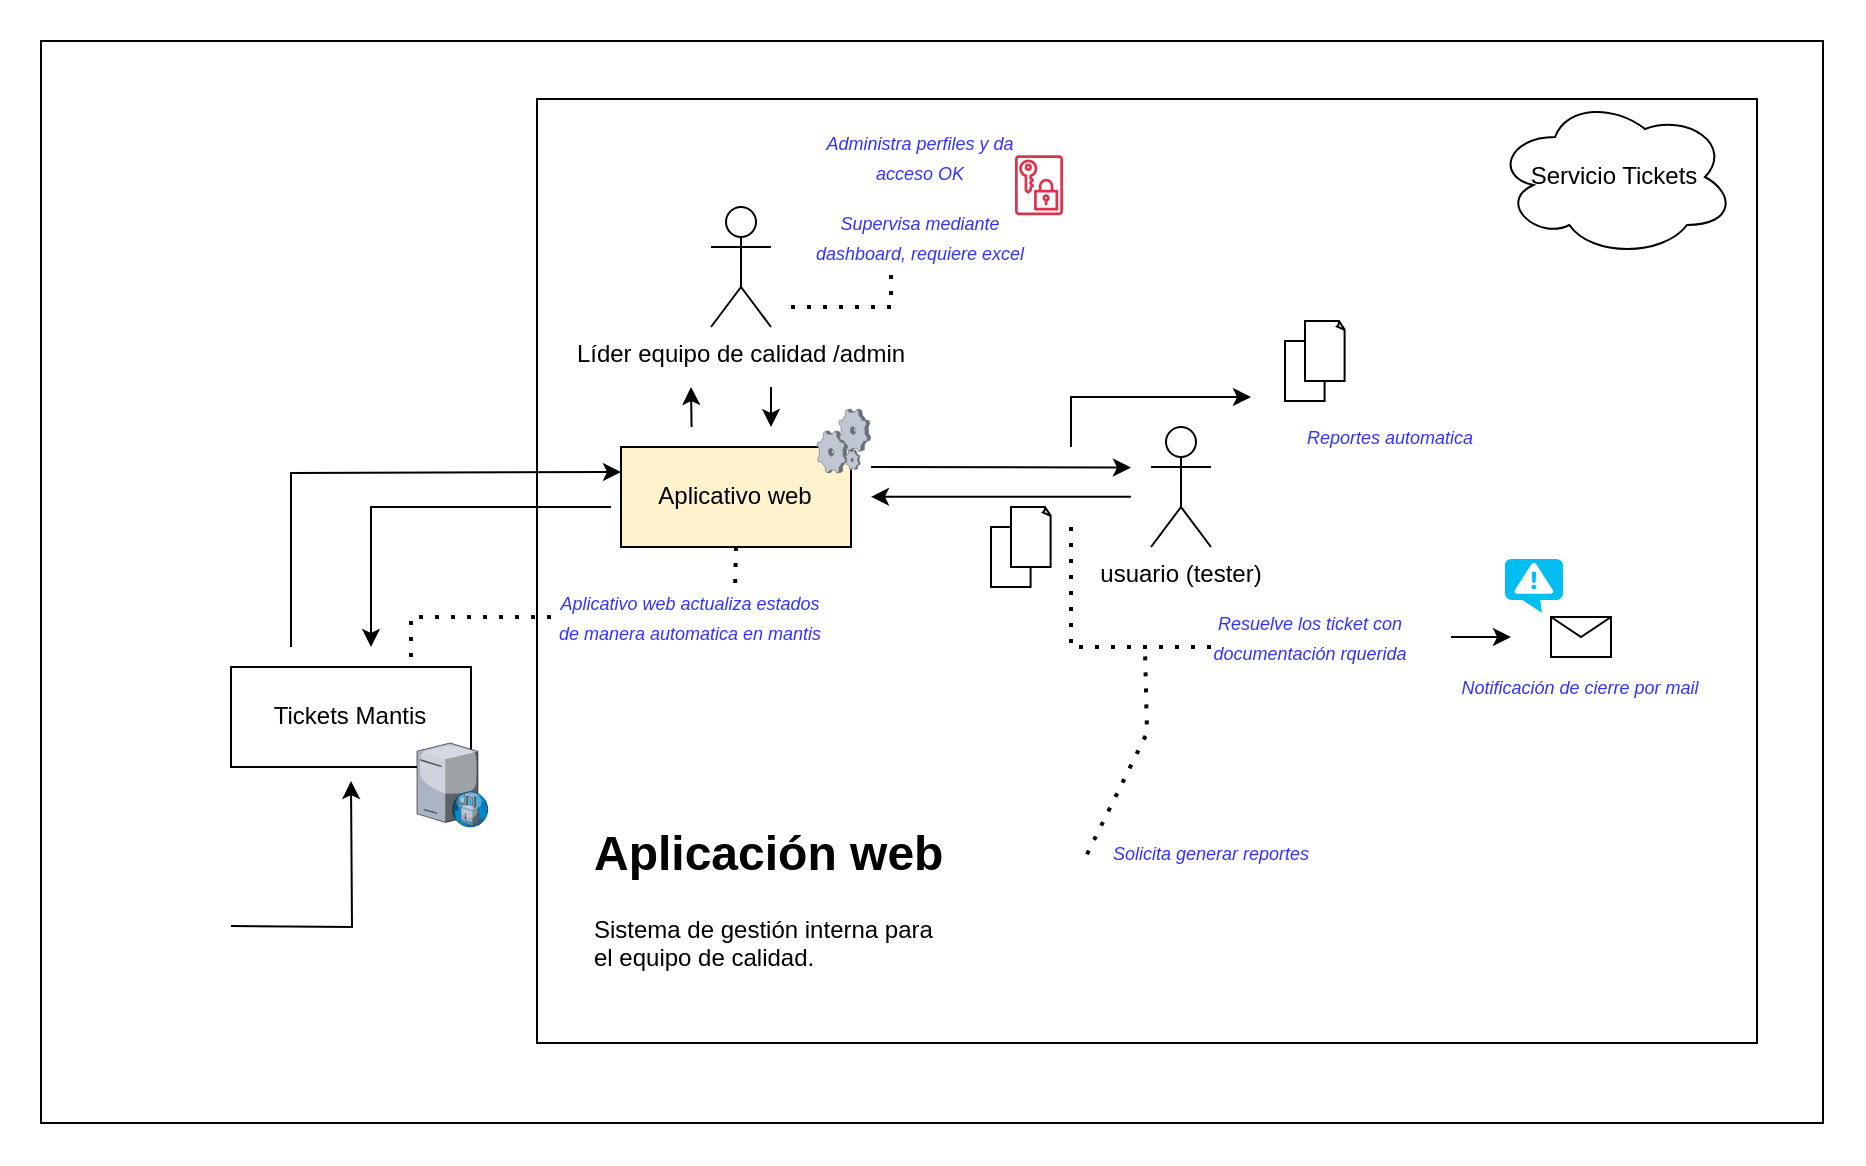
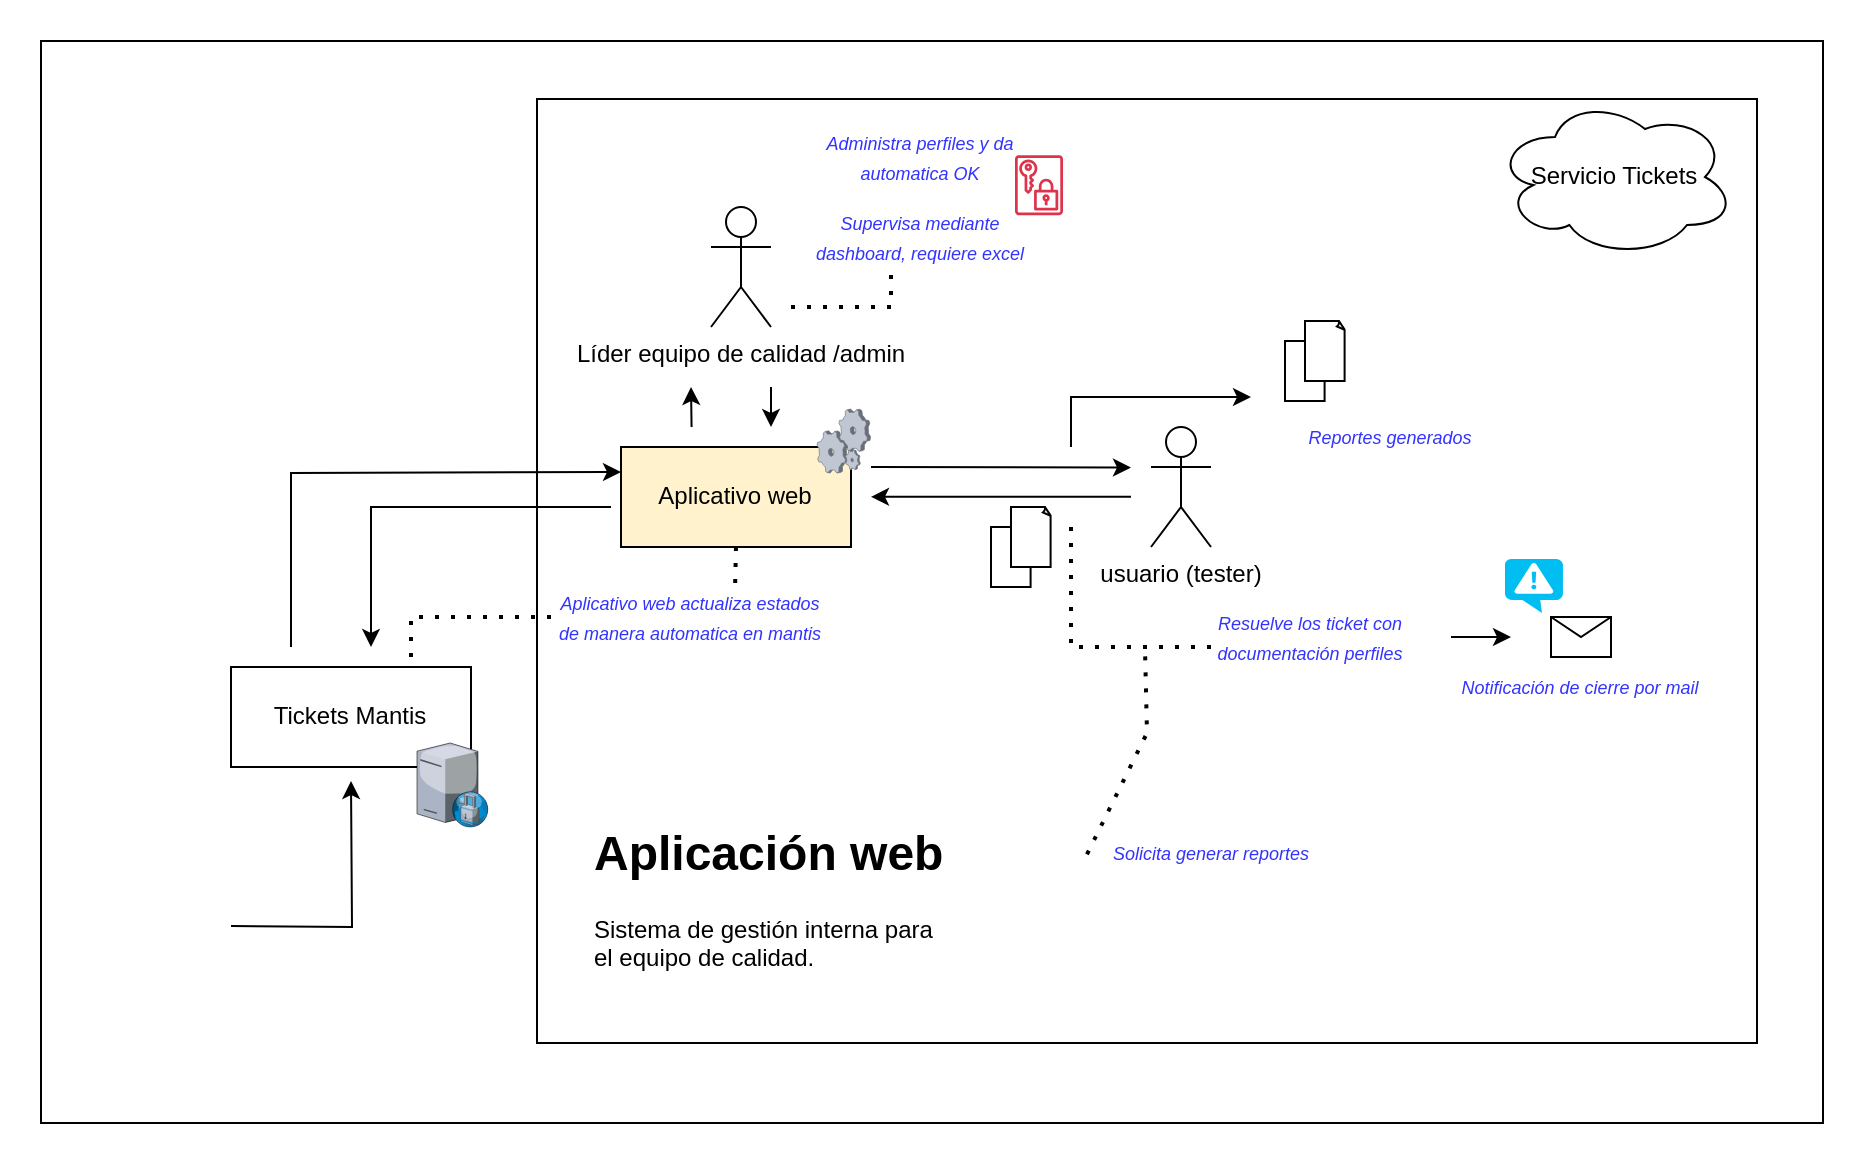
  <mxCell id="0" />
  <mxCell id="1" parent="0" />
  <mxCell id="2" value="" style="verticalLabelPosition=bottom;verticalAlign=top;html=1;shape=mxgraph.basic.rect;fillColor2=none;strokeWidth=1;size=20;indent=5;fillColor=none;" parent="1" vertex="1"><mxGeometry x="268" y="49" width="610" height="472" as="geometry" /></mxCell>
  <mxCell id="3" value="usuario (tester)" style="shape=umlActor;verticalLabelPosition=bottom;verticalAlign=top;html=1;" parent="1" vertex="1"><mxGeometry x="575" y="213" width="30" height="60" as="geometry" /></mxCell>
  <mxCell id="4" value="Líder equipo de calidad /admin" style="shape=umlActor;verticalLabelPosition=bottom;verticalAlign=top;html=1;" parent="1" vertex="1"><mxGeometry x="355" y="103" width="30" height="60" as="geometry" /></mxCell>
  <mxCell id="5" value="Aplicativo web" style="html=1;whiteSpace=wrap;fillColor=#fff2cc;" parent="1" vertex="1"><mxGeometry x="310" y="223" width="115" height="50" as="geometry" /></mxCell>
  <mxCell id="6" value="Tickets Mantis" style="html=1;whiteSpace=wrap;" parent="1" vertex="1"><mxGeometry x="115" y="333" width="120" height="50" as="geometry" /></mxCell>
  <mxCell id="7" style="edgeStyle=orthogonalEdgeStyle;rounded=0;orthogonalLoop=1;jettySize=auto;html=1;" parent="1" edge="1"><mxGeometry relative="1" as="geometry"><mxPoint x="175" y="390" as="targetPoint" /><mxPoint x="115" y="462.5" as="sourcePoint" /></mxGeometry></mxCell>
  <mxCell id="8" value="" style="endArrow=classic;html=1;rounded=0;entryX=0;entryY=0.25;entryDx=0;entryDy=0;" parent="1" target="5" edge="1"><mxGeometry width="50" height="50" relative="1" as="geometry"><mxPoint x="145" y="323" as="sourcePoint" /><mxPoint x="145" y="233" as="targetPoint" /><Array as="points"><mxPoint x="145" y="236" /></Array></mxGeometry></mxCell>
  <mxCell id="9" value="" style="endArrow=classic;html=1;rounded=0;" parent="1" edge="1"><mxGeometry width="50" height="50" relative="1" as="geometry"><mxPoint x="305" y="253" as="sourcePoint" /><mxPoint y="323" as="targetPoint" x="185" /><Array as="points"><mxPoint y="253" x="185" /></Array></mxGeometry></mxCell>
  <mxCell id="10" value="Servicio Tickets" style="ellipse;shape=cloud;whiteSpace=wrap;html=1;" parent="1" vertex="1"><mxGeometry x="747" y="48" width="120" height="80" as="geometry" /></mxCell>
  <mxCell id="11" value="" style="endArrow=classic;html=1;rounded=0;" parent="1" edge="1"><mxGeometry width="50" height="50" relative="1" as="geometry"><mxPoint x="345.29" y="213" as="sourcePoint" /><mxPoint x="345" y="193" as="targetPoint" /></mxGeometry></mxCell>
  <mxCell id="12" value="" style="endArrow=classic;html=1;rounded=0;" parent="1" edge="1"><mxGeometry width="50" height="50" relative="1" as="geometry"><mxPoint x="385" y="193" as="sourcePoint" /><mxPoint x="385" y="213" as="targetPoint" /></mxGeometry></mxCell>
  <mxCell id="13" value="" style="endArrow=classic;html=1;rounded=0;" parent="1" edge="1"><mxGeometry width="50" height="50" relative="1" as="geometry"><mxPoint x="435" y="233" as="sourcePoint" /><mxPoint x="565" y="233.29" as="targetPoint" /></mxGeometry></mxCell>
  <mxCell id="14" value="" style="endArrow=classic;html=1;rounded=0;" parent="1" edge="1"><mxGeometry width="50" height="50" relative="1" as="geometry"><mxPoint x="565" y="247.89" as="sourcePoint" /><mxPoint x="435" y="247.89" as="targetPoint" /></mxGeometry></mxCell>
  <mxCell id="15" value="" style="endArrow=none;dashed=1;html=1;dashPattern=1 3;strokeWidth=2;rounded=0;" parent="1" edge="1"><mxGeometry width="50" height="50" relative="1" as="geometry"><mxPoint x="395" y="153" as="sourcePoint" /><mxPoint x="445" y="133" as="targetPoint" /><Array as="points"><mxPoint x="445" y="153" /></Array></mxGeometry></mxCell>
  <mxCell id="16" value="&lt;font style=&quot;font-size: 9px;&quot;&gt;Supervisa mediante dashboard, requiere excel&lt;/font&gt;" style="text;html=1;align=center;verticalAlign=middle;whiteSpace=wrap;rounded=0;fontStyle=2;fontColor=#3333FF;" parent="1" vertex="1"><mxGeometry x="405" y="103" width="110" height="30" as="geometry" /></mxCell>
  <mxCell id="17" value="&lt;font style=&quot;font-size: 9px;&quot;&gt;Aplicativo web actualiza estados de manera automatica en mantis&lt;/font&gt;" style="text;html=1;align=center;verticalAlign=middle;whiteSpace=wrap;rounded=0;fontStyle=2;fontColor=#3333FF;" parent="1" vertex="1"><mxGeometry x="275" y="293" width="140" height="30" as="geometry" /></mxCell>
  <mxCell id="18" style="edgeStyle=orthogonalEdgeStyle;rounded=0;orthogonalLoop=1;jettySize=auto;html=1;exitX=1;exitY=0.5;exitDx=0;exitDy=0;" parent="1" source="19" edge="1"><mxGeometry relative="1" as="geometry"><mxPoint x="755" y="317.793" as="targetPoint" /></mxGeometry></mxCell>
- <mxCell id="19" value="&lt;font style=&quot;font-size: 9px;&quot;&gt;Resuelve los ticket con documentación rquerida&lt;/font&gt;" style="text;html=1;align=center;verticalAlign=middle;whiteSpace=wrap;rounded=0;fontStyle=2;fontColor=#3333FF;" parent="1" vertex="1"><mxGeometry x="585" y="303" width="140" height="30" as="geometry" /></mxCell>
+ <mxCell id="19" value="&lt;font style=&quot;font-size: 9px;&quot;&gt;Resuelve los ticket con documentación perfiles&lt;/font&gt;" style="text;html=1;align=center;verticalAlign=middle;whiteSpace=wrap;rounded=0;fontStyle=2;fontColor=#3333FF;" parent="1" vertex="1"><mxGeometry x="585" y="303" width="140" height="30" as="geometry" /></mxCell>
  <mxCell id="20" value="&lt;font style=&quot;font-size: 9px;&quot;&gt;Solicita generar reportes&lt;/font&gt;" style="text;html=1;align=center;verticalAlign=middle;whiteSpace=wrap;rounded=0;fontStyle=2;fontColor=#3333FF;" parent="1" vertex="1"><mxGeometry x="540" y="416" width="131" height="19" as="geometry" /></mxCell>
  <mxCell id="21" value="" style="endArrow=none;dashed=1;html=1;dashPattern=1 3;strokeWidth=2;rounded=0;" parent="1" edge="1"><mxGeometry width="50" height="50" relative="1" as="geometry"><mxPoint x="605" y="323" as="sourcePoint" /><mxPoint x="535" y="263" as="targetPoint" /><Array as="points"><mxPoint x="575" y="323" /><mxPoint x="535" y="323" /></Array></mxGeometry></mxCell>
  <mxCell id="22" value="" style="shape=message;html=1;html=1;outlineConnect=0;labelPosition=center;verticalLabelPosition=bottom;align=center;verticalAlign=top;" parent="1" vertex="1"><mxGeometry x="775" y="308" width="30" height="20" as="geometry" /></mxCell>
  <mxCell id="23" value="" style="endArrow=none;dashed=1;html=1;dashPattern=1 3;strokeWidth=2;rounded=0;" parent="1" edge="1"><mxGeometry width="50" height="50" relative="1" as="geometry"><mxPoint x="205" y="328" as="sourcePoint" /><mxPoint x="275" y="308" as="targetPoint" /><Array as="points"><mxPoint x="205" y="308" /></Array></mxGeometry></mxCell>
  <mxCell id="24" value="" style="endArrow=none;dashed=1;html=1;dashPattern=1 3;strokeWidth=2;rounded=0;exitX=0.5;exitY=1;exitDx=0;exitDy=0;entryX=0.657;entryY=0.078;entryDx=0;entryDy=0;entryPerimeter=0;" parent="1" source="5" target="17" edge="1"><mxGeometry width="50" height="50" relative="1" as="geometry"><mxPoint x="425" y="263.001" as="sourcePoint" /><mxPoint x="325" y="298.09" as="targetPoint" /><Array as="points" /></mxGeometry></mxCell>
  <mxCell id="25" value="" style="endArrow=none;dashed=1;html=1;dashPattern=1 3;strokeWidth=2;rounded=0;exitX=0.023;exitY=0.561;exitDx=0;exitDy=0;exitPerimeter=0;" parent="1" source="20" edge="1"><mxGeometry width="50" height="50" relative="1" as="geometry"><mxPoint x="572" y="394" as="sourcePoint" /><mxPoint x="572" y="324" as="targetPoint" /><Array as="points"><mxPoint x="573" y="366" /></Array></mxGeometry></mxCell>
  <mxCell id="26" value="" style="group" parent="1" vertex="1" connectable="0"><mxGeometry x="495" y="253" width="30" height="40" as="geometry" /></mxCell>
  <mxCell id="27" value="" style="whiteSpace=wrap;html=1;shape=mxgraph.basic.document" parent="26" vertex="1"><mxGeometry y="10" width="20" height="30" as="geometry" /></mxCell>
  <mxCell id="28" value="" style="whiteSpace=wrap;html=1;shape=mxgraph.basic.document" parent="26" vertex="1"><mxGeometry x="10" width="20" height="30" as="geometry" /></mxCell>
  <mxCell id="29" value="" style="group" parent="1" vertex="1" connectable="0"><mxGeometry x="642" y="160" width="45.74" height="40" as="geometry" /></mxCell>
  <mxCell id="30" value="" style="whiteSpace=wrap;html=1;shape=mxgraph.basic.document" parent="29" vertex="1"><mxGeometry y="10" width="20" height="30" as="geometry" /></mxCell>
  <mxCell id="31" value="" style="whiteSpace=wrap;html=1;shape=mxgraph.basic.document" parent="29" vertex="1"><mxGeometry x="10" width="20" height="30" as="geometry" /></mxCell>
  <mxCell id="32" value="" style="endArrow=classic;html=1;rounded=0;" parent="1" edge="1"><mxGeometry width="50" height="50" relative="1" as="geometry"><mxPoint x="535" y="223" as="sourcePoint" /><mxPoint x="625" y="198" as="targetPoint" /><Array as="points"><mxPoint x="535" y="198" /></Array></mxGeometry></mxCell>
- <mxCell id="33" value="&lt;font style=&quot;font-size: 9px;&quot;&gt;Reportes automatica&lt;/font&gt;" style="text;html=1;align=center;verticalAlign=middle;whiteSpace=wrap;rounded=0;fontStyle=2;fontColor=#3333FF;" parent="1" vertex="1"><mxGeometry x="625" y="203" width="140" height="30" as="geometry" /></mxCell>
+ <mxCell id="33" value="&lt;font style=&quot;font-size: 9px;&quot;&gt;Reportes generados&lt;/font&gt;" style="text;html=1;align=center;verticalAlign=middle;whiteSpace=wrap;rounded=0;fontStyle=2;fontColor=#3333FF;" parent="1" vertex="1"><mxGeometry x="625" y="203" width="140" height="30" as="geometry" /></mxCell>
  <mxCell id="34" value="&lt;font style=&quot;font-size: 9px;&quot;&gt;Notificación de cierre por mail&lt;/font&gt;" style="text;html=1;align=center;verticalAlign=middle;whiteSpace=wrap;rounded=0;fontStyle=2;fontColor=#3333FF;" parent="1" vertex="1"><mxGeometry x="725" y="333" width="130" height="20" as="geometry" /></mxCell>
- <mxCell id="35" value="&lt;font style=&quot;font-size: 9px;&quot;&gt;Administra perfiles y da acceso OK&lt;/font&gt;" style="text;html=1;align=center;verticalAlign=middle;whiteSpace=wrap;rounded=0;fontStyle=2;fontColor=#3333FF;" parent="1" vertex="1"><mxGeometry x="405" y="63" width="110" height="30" as="geometry" /></mxCell>
+ <mxCell id="35" value="&lt;font style=&quot;font-size: 9px;&quot;&gt;Administra perfiles y da automatica OK&lt;/font&gt;" style="text;html=1;align=center;verticalAlign=middle;whiteSpace=wrap;rounded=0;fontStyle=2;fontColor=#3333FF;" parent="1" vertex="1"><mxGeometry x="405" y="63" width="110" height="30" as="geometry" /></mxCell>
  <mxCell id="36" value="" style="sketch=0;outlineConnect=0;fontColor=#232F3E;gradientColor=none;fillColor=#DD344C;strokeColor=none;dashed=0;verticalLabelPosition=bottom;verticalAlign=top;align=center;html=1;fontSize=12;fontStyle=0;aspect=fixed;pointerEvents=1;shape=mxgraph.aws4.data_encryption_key;" parent="1" vertex="1"><mxGeometry x="507" y="77" width="24" height="30.2" as="geometry" /></mxCell>
  <mxCell id="37" value="" style="verticalLabelPosition=bottom;sketch=0;aspect=fixed;html=1;verticalAlign=top;strokeColor=none;align=center;outlineConnect=0;shape=mxgraph.citrix.process;" parent="1" vertex="1"><mxGeometry x="408" y="204" width="26.83" height="32" as="geometry" /></mxCell>
  <mxCell id="38" value="" style="verticalLabelPosition=bottom;sketch=0;aspect=fixed;html=1;verticalAlign=top;strokeColor=none;align=center;outlineConnect=0;shape=mxgraph.citrix.proxy_server;" parent="1" vertex="1"><mxGeometry x="208" y="371" width="35.7" height="42" as="geometry" /></mxCell>
  <mxCell id="39" value="" style="verticalLabelPosition=bottom;html=1;verticalAlign=top;align=center;strokeColor=none;fillColor=#00BEF2;shape=mxgraph.azure.notification_topic;" parent="1" vertex="1"><mxGeometry x="752" y="279" width="29" height="27" as="geometry" /></mxCell>
  <mxCell id="40" value="" style="rounded=0;whiteSpace=wrap;html=1;fillColor=none;strokeColor=default;" vertex="1" parent="1"><mxGeometry x="20" y="20" width="891" height="541" as="geometry" /></mxCell>
  <mxCell id="41" value="&lt;h1 style=&quot;margin-top: 0px;&quot;&gt;Aplicación web&lt;/h1&gt;&lt;p&gt;Sistema de gestión interna para el equipo de calidad.&lt;/p&gt;" style="text;html=1;whiteSpace=wrap;overflow=hidden;rounded=0;" vertex="1" parent="1"><mxGeometry x="295" y="406" width="180" height="80" as="geometry" /></mxCell>
